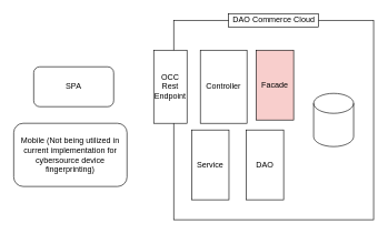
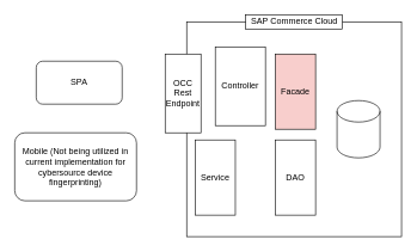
  <mxCell id="0" />
  <mxCell id="1" parent="0" />
- <mxCell id="2" value="SPA" style="rounded=1;whiteSpace=wrap;html=1;" vertex="1" parent="1"><mxGeometry x="50" y="100" width="120" height="60" as="geometry" /></mxCell>
+ <mxCell id="2" value="SPA" style="rounded=1;whiteSpace=wrap;html=1;" vertex="1" parent="1"><mxGeometry x="50" y="85" width="120" height="60" as="geometry" /></mxCell>
  <mxCell id="3" value="" style="whiteSpace=wrap;html=1;aspect=fixed;" vertex="1" parent="1"><mxGeometry x="260" y="30" width="300" height="300" as="geometry" /></mxCell>
- <mxCell id="4" value="DAO Commerce Cloud" style="rounded=0;whiteSpace=wrap;html=1;" vertex="1" parent="1"><mxGeometry x="342.5" y="20" width="135" height="20" as="geometry" /></mxCell>
+ <mxCell id="4" value="SAP Commerce Cloud" style="rounded=0;whiteSpace=wrap;html=1;" vertex="1" parent="1"><mxGeometry x="342.5" y="20" width="135" height="20" as="geometry" /></mxCell>
  <mxCell id="5" value="OCC&lt;br&gt;Rest Endpoint" style="rounded=0;whiteSpace=wrap;html=1;" vertex="1" parent="1"><mxGeometry x="230" y="75" width="50" height="110" as="geometry" /></mxCell>
  <mxCell id="6" value="" style="shape=cylinder3;whiteSpace=wrap;html=1;boundedLbl=1;backgroundOutline=1;size=15;" vertex="1" parent="1"><mxGeometry x="470" y="140" width="60" height="80" as="geometry" /></mxCell>
  <mxCell id="7" value="Facade" style="rounded=0;whiteSpace=wrap;html=1;fillColor=#f8cecc;" vertex="1" parent="1"><mxGeometry x="384" y="75" width="56" height="105" as="geometry" /></mxCell>
- <mxCell id="8" value="Service" style="rounded=0;whiteSpace=wrap;html=1;" vertex="1" parent="1"><mxGeometry x="287" y="195" width="56" height="105" as="geometry" /></mxCell>
- <mxCell id="9" value="DAO" style="rounded=0;whiteSpace=wrap;html=1;" vertex="1" parent="1"><mxGeometry x="369" y="195" width="56" height="105" as="geometry" /></mxCell>
+ <mxCell id="8" value="Service" style="rounded=0;whiteSpace=wrap;html=1;" vertex="1" parent="1"><mxGeometry x="272" y="195" width="56" height="105" as="geometry" /></mxCell>
+ <mxCell id="9" value="DAO" style="rounded=0;whiteSpace=wrap;html=1;" vertex="1" parent="1"><mxGeometry x="384" y="195" width="56" height="105" as="geometry" /></mxCell>
  <mxCell id="10" value="Mobile (Not being utilized in current implementation for cybersource device fingerprinting)" style="rounded=1;whiteSpace=wrap;html=1;" vertex="1" parent="1"><mxGeometry x="20" y="185" width="170" height="95" as="geometry" /></mxCell>
- <mxCell id="11" value="Controller" style="rounded=0;whiteSpace=wrap;html=1;" vertex="1" parent="1"><mxGeometry x="300" y="75" width="70" height="110" as="geometry" /></mxCell>
+ <mxCell id="11" value="Controller" style="rounded=0;whiteSpace=wrap;html=1;" vertex="1" parent="1"><mxGeometry x="300" y="65" width="70" height="110" as="geometry" /></mxCell>
